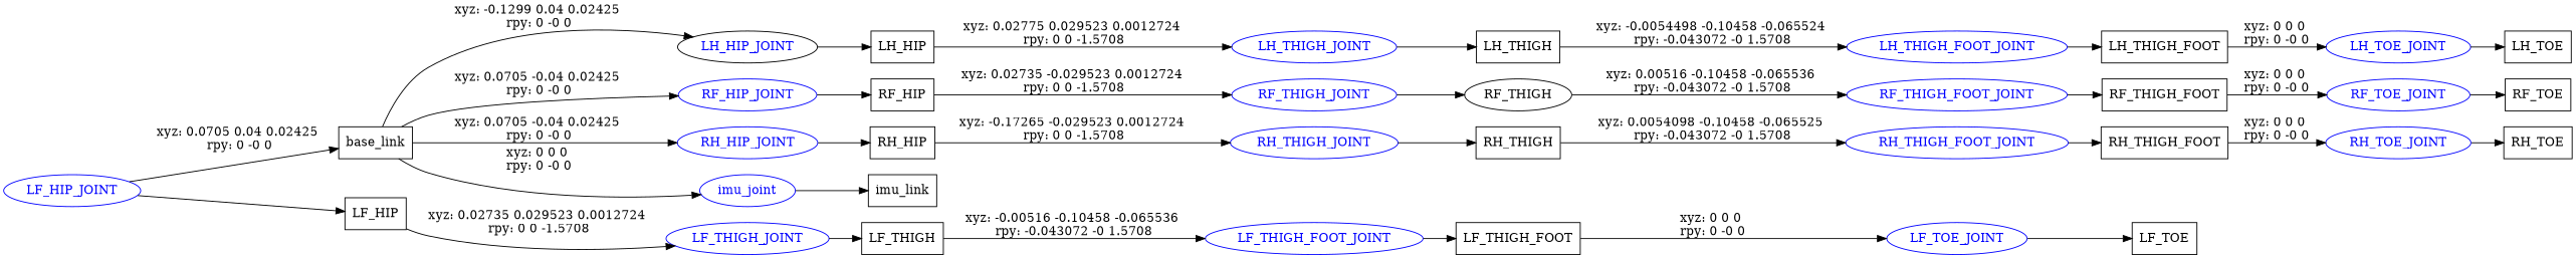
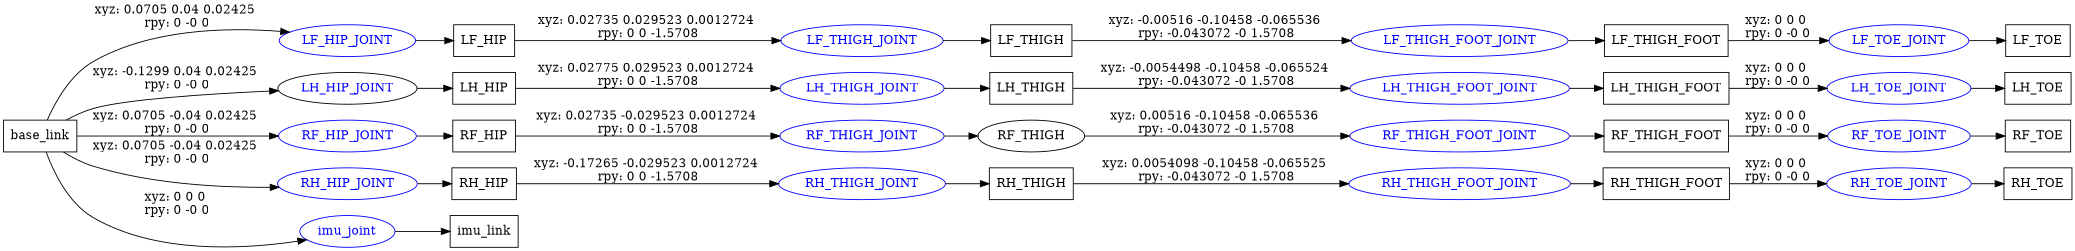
  digraph {
    rankdir=LR
    node [shape=ellipse]
    n1 [label=base_link shape=box]
    LF_HIP_JOINT [color=blue fontcolor=blue]
    LH_HIP_JOINT [color=black fontcolor=blue]
    RF_HIP_JOINT [color=blue fontcolor=blue]
    RH_HIP_JOINT [color=blue fontcolor=blue]
    imu_joint [color=blue fontcolor=blue]
    n7 [label=LF_HIP shape=box]
    n8 [label=LH_HIP shape=box]
    n9 [label=RF_HIP shape=box]
    n10 [label=RH_HIP shape=box]
    n11 [label=imu_link shape=box]
    LF_THIGH_JOINT [color=blue fontcolor=blue]
    n13 [label=LF_THIGH shape=box]
    LF_THIGH_FOOT_JOINT [color=blue fontcolor=blue]
    n15 [label=LF_THIGH_FOOT shape=box]
    LF_TOE_JOINT [color=blue fontcolor=blue]
    n17 [label=LF_TOE shape=box]
    LH_THIGH_JOINT [color=blue fontcolor=blue]
    n19 [label=LH_THIGH shape=box]
    LH_THIGH_FOOT_JOINT [color=blue fontcolor=blue]
    n21 [label=LH_THIGH_FOOT shape=box]
    LH_TOE_JOINT [color=blue fontcolor=blue]
    n23 [label=LH_TOE shape=box]
    RF_THIGH_JOINT [color=blue fontcolor=blue]
    n25 [label=RF_THIGH]
    RF_THIGH_FOOT_JOINT [color=blue fontcolor=blue]
    n27 [label=RF_THIGH_FOOT shape=box]
    RF_TOE_JOINT [color=blue fontcolor=blue]
    n29 [label=RF_TOE shape=box]
    RH_THIGH_JOINT [color=blue fontcolor=blue]
    n31 [label=RH_THIGH shape=box]
    RH_THIGH_FOOT_JOINT [color=blue fontcolor=blue]
    n33 [label=RH_THIGH_FOOT shape=box]
    RH_TOE_JOINT [color=blue fontcolor=blue]
    n35 [label=RH_TOE shape=box]
-   LF_HIP_JOINT -> n1 [label="xyz: 0.0705 0.04 0.02425 \nrpy: 0 -0 0"]
+   n1 -> LF_HIP_JOINT [label="xyz: 0.0705 0.04 0.02425 \nrpy: 0 -0 0"]
    n1 -> LH_HIP_JOINT [label="xyz: -0.1299 0.04 0.02425 \nrpy: 0 -0 0"]
    n1 -> RF_HIP_JOINT [label="xyz: 0.0705 -0.04 0.02425 \nrpy: 0 -0 0"]
    n1 -> RH_HIP_JOINT [label="xyz: 0.0705 -0.04 0.02425 \nrpy: 0 -0 0"]
    n1 -> imu_joint [label="xyz: 0 0 0 \nrpy: 0 -0 0"]
    LF_HIP_JOINT -> n7
    LH_HIP_JOINT -> n8
    RF_HIP_JOINT -> n9
    RH_HIP_JOINT -> n10
    imu_joint -> n11
    n7 -> LF_THIGH_JOINT [label="xyz: 0.02735 0.029523 0.0012724 \nrpy: 0 0 -1.5708"]
    n8 -> LH_THIGH_JOINT [label="xyz: 0.02775 0.029523 0.0012724 \nrpy: 0 0 -1.5708"]
    n9 -> RF_THIGH_JOINT [label="xyz: 0.02735 -0.029523 0.0012724 \nrpy: 0 0 -1.5708"]
    n10 -> RH_THIGH_JOINT [label="xyz: -0.17265 -0.029523 0.0012724 \nrpy: 0 0 -1.5708"]
    LF_THIGH_JOINT -> n13
    n13 -> LF_THIGH_FOOT_JOINT [label="xyz: -0.00516 -0.10458 -0.065536 \nrpy: -0.043072 -0 1.5708"]
    LF_THIGH_FOOT_JOINT -> n15
    n15 -> LF_TOE_JOINT [label="xyz: 0 0 0 \nrpy: 0 -0 0"]
    LF_TOE_JOINT -> n17
    LH_THIGH_JOINT -> n19
    n19 -> LH_THIGH_FOOT_JOINT [label="xyz: -0.0054498 -0.10458 -0.065524 \nrpy: -0.043072 -0 1.5708"]
    LH_THIGH_FOOT_JOINT -> n21
    n21 -> LH_TOE_JOINT [label="xyz: 0 0 0 \nrpy: 0 -0 0"]
    LH_TOE_JOINT -> n23
    RF_THIGH_JOINT -> n25
    n25 -> RF_THIGH_FOOT_JOINT [label="xyz: 0.00516 -0.10458 -0.065536 \nrpy: -0.043072 -0 1.5708"]
    RF_THIGH_FOOT_JOINT -> n27
    n27 -> RF_TOE_JOINT [label="xyz: 0 0 0 \nrpy: 0 -0 0"]
    RF_TOE_JOINT -> n29
    RH_THIGH_JOINT -> n31
    n31 -> RH_THIGH_FOOT_JOINT [label="xyz: 0.0054098 -0.10458 -0.065525 \nrpy: -0.043072 -0 1.5708"]
    RH_THIGH_FOOT_JOINT -> n33
    n33 -> RH_TOE_JOINT [label="xyz: 0 0 0 \nrpy: 0 -0 0"]
    RH_TOE_JOINT -> n35
  }
